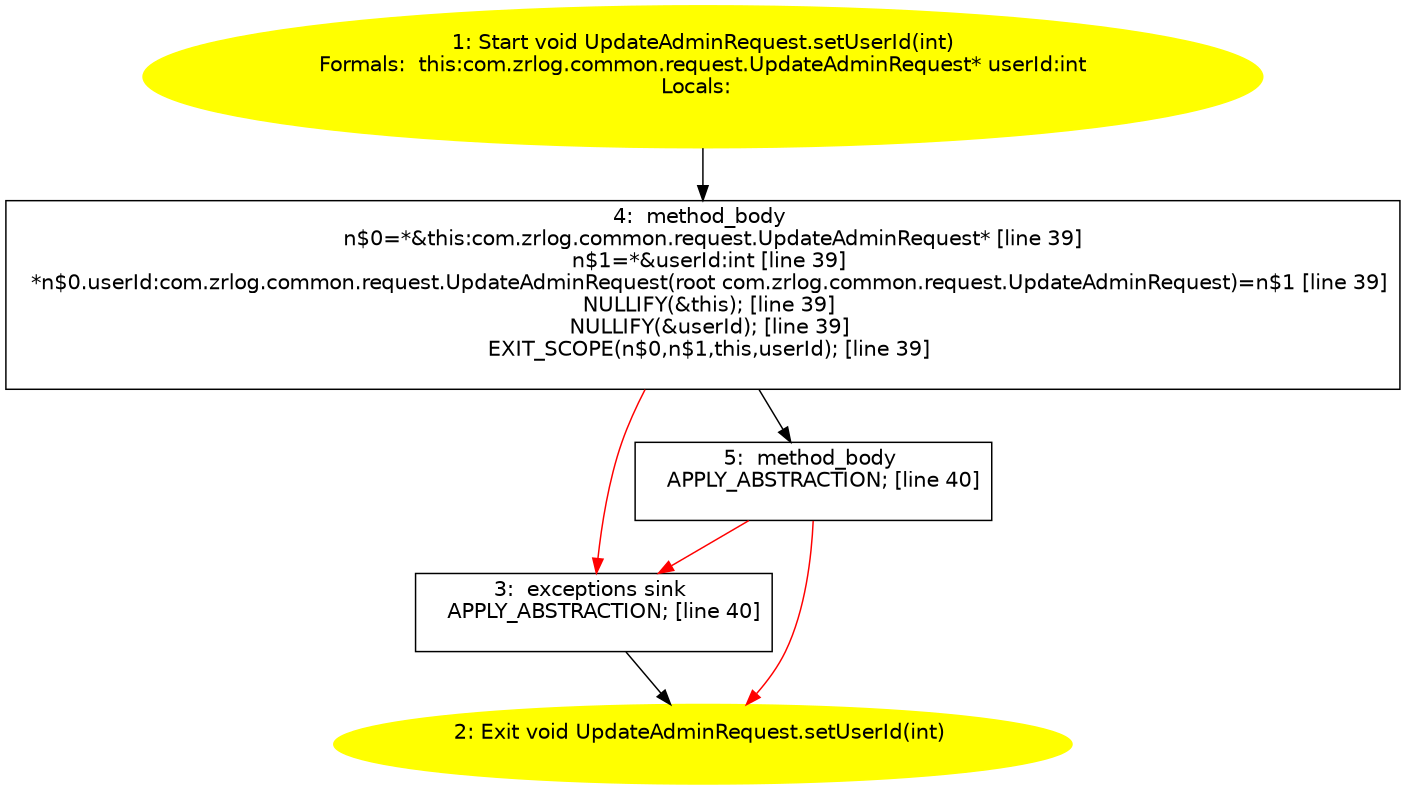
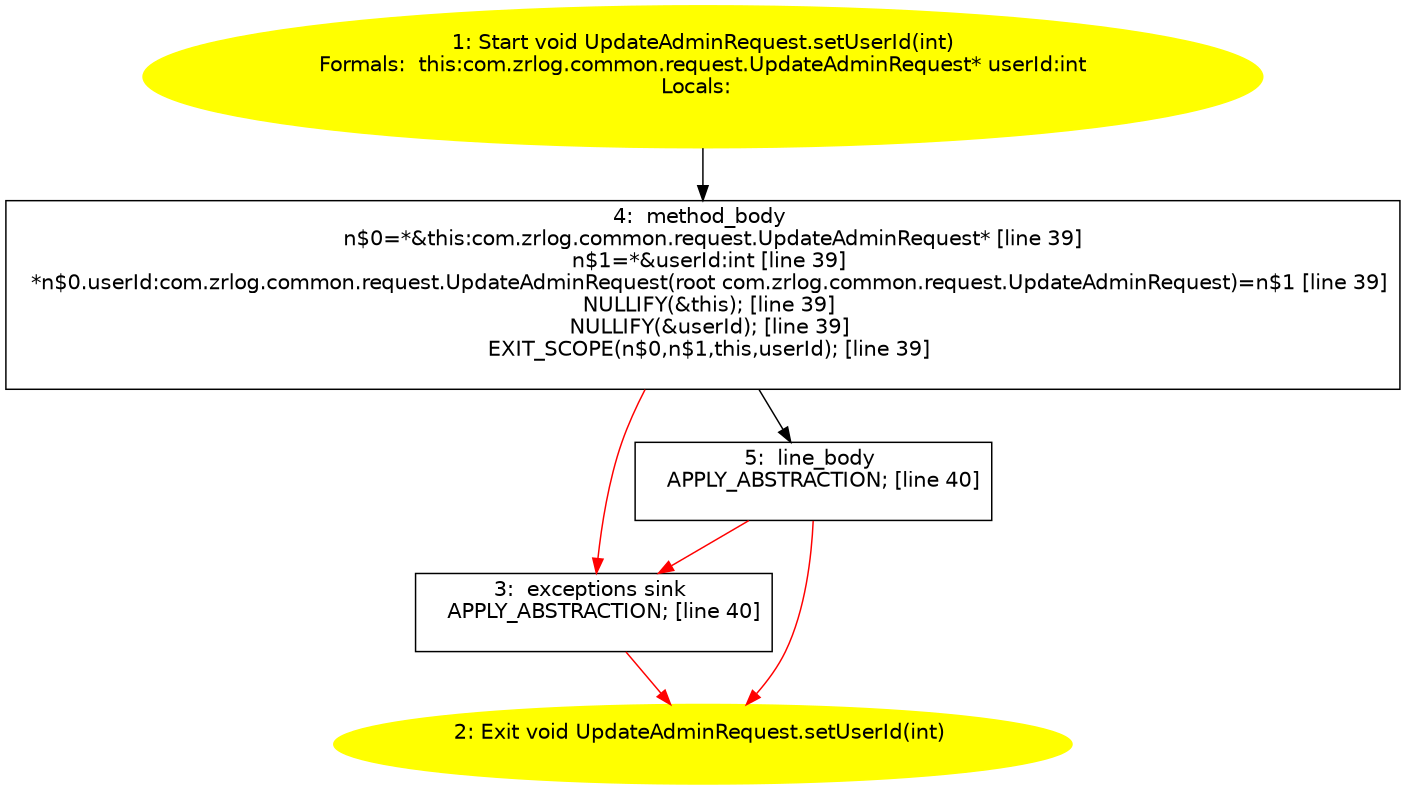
  digraph {
    fontname="DejaVu Sans"
    node [fontname="DejaVu Sans" shape=box]
    edge [fontname="DejaVu Sans"]
    n1 [color=yellow label="1: Start void UpdateAdminRequest.setUserId(int)\nFormals:  this:com.zrlog.common.request.UpdateAdminRequest* userId:int\nLocals:  \n  " style=filled shape=""]
    n2 [label="4:  method_body \n   n$0=*&this:com.zrlog.common.request.UpdateAdminRequest* [line 39]\n  n$1=*&userId:int [line 39]\n  *n$0.userId:com.zrlog.common.request.UpdateAdminRequest(root com.zrlog.common.request.UpdateAdminRequest)=n$1 [line 39]\n  NULLIFY(&this); [line 39]\n  NULLIFY(&userId); [line 39]\n  EXIT_SCOPE(n$0,n$1,this,userId); [line 39]\n "]
    n3 [label="3:  exceptions sink \n   APPLY_ABSTRACTION; [line 40]\n "]
-   n4 [label="5:  method_body \n   APPLY_ABSTRACTION; [line 40]\n "]
+   n4 [label="5:  line_body \n   APPLY_ABSTRACTION; [line 40]\n "]
    n5 [color=yellow label="2: Exit void UpdateAdminRequest.setUserId(int) \n  " style=filled shape=""]
    n1 -> n2
    n2 -> n3 [color=red]
    n2 -> n4
-   n3 -> n5
+   n3 -> n5 [color=red]
    n4 -> n3 [color=red]
    n4 -> n5 [color=red]
  }
